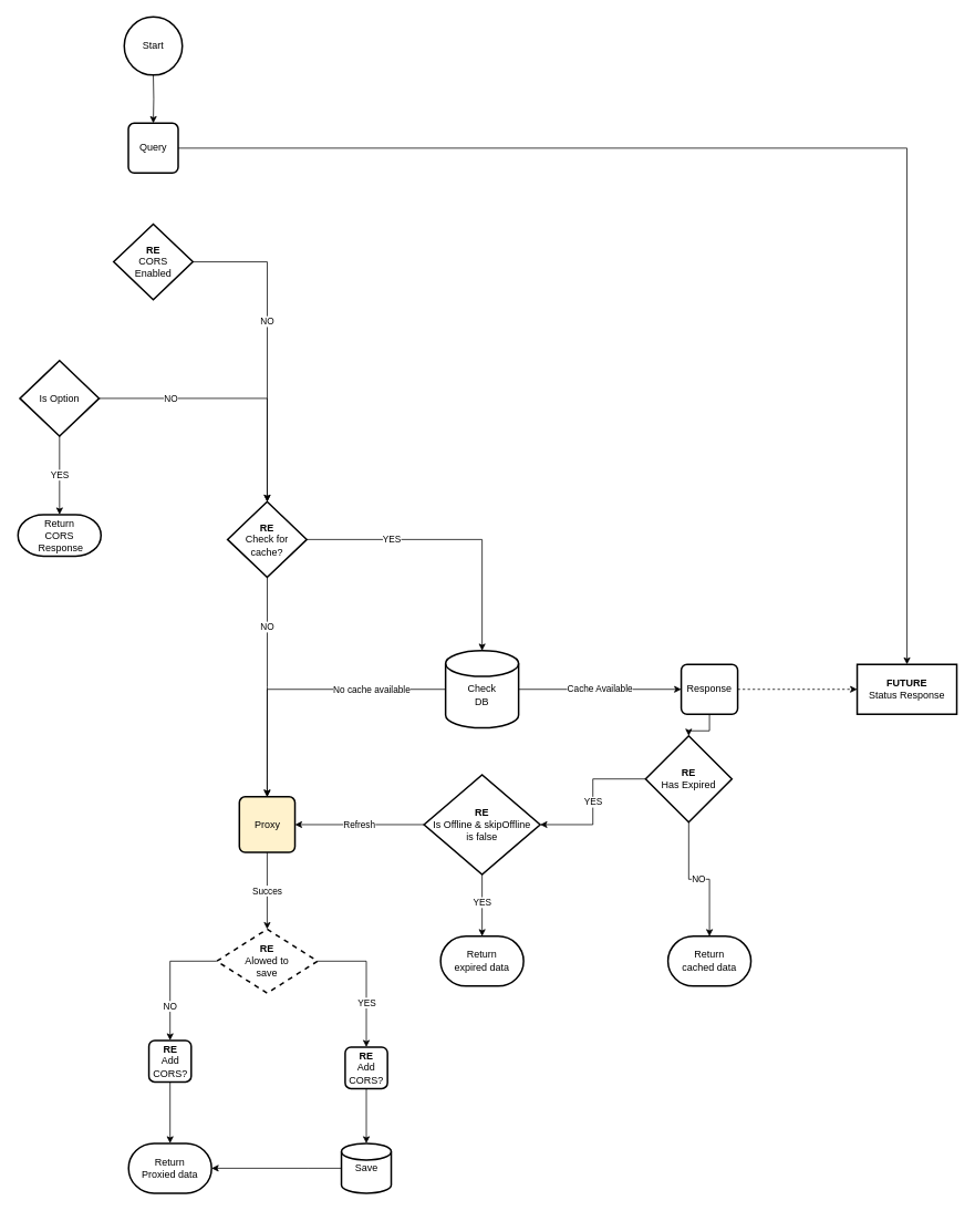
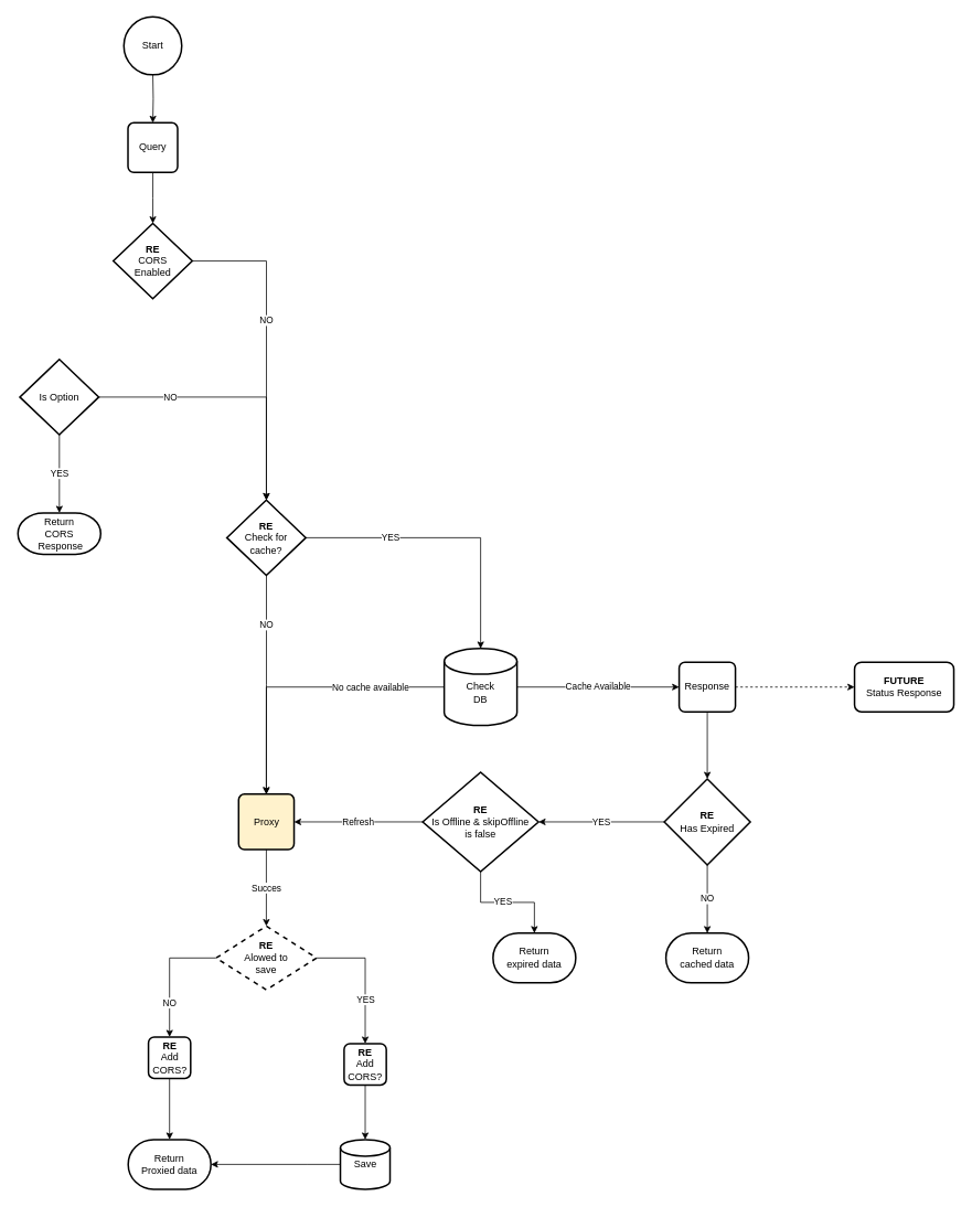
  <mxCell id="0" />
  <mxCell id="1" parent="0" />
  <mxCell id="2" value="" style="edgeStyle=orthogonalEdgeStyle;rounded=0;orthogonalLoop=1;jettySize=auto;html=1;entryX=0.5;entryY=0;entryDx=0;entryDy=0;" parent="1" target="5" edge="1"><mxGeometry relative="1" as="geometry"><mxPoint x="183.75" y="88" as="sourcePoint" /><mxPoint x="184.75" y="498" as="targetPoint" /></mxGeometry></mxCell>
  <mxCell id="3" value="&lt;div&gt;Start&lt;/div&gt;" style="strokeWidth=2;html=1;shape=mxgraph.flowchart.start_2;whiteSpace=wrap;" parent="1" vertex="1"><mxGeometry x="148.75" y="20" width="70" height="70" as="geometry" /></mxCell>
  <mxCell id="4" value="NO" style="edgeStyle=orthogonalEdgeStyle;rounded=0;orthogonalLoop=1;jettySize=auto;html=1;" parent="1" source="39" target="7" edge="1"><mxGeometry x="0.001" y="-72" relative="1" as="geometry"><mxPoint x="321" y="686" as="sourcePoint" /><mxPoint x="72" y="-72" as="offset" /></mxGeometry></mxCell>
  <mxCell id="5" value="&lt;div&gt;Query&lt;/div&gt;" style="rounded=1;whiteSpace=wrap;html=1;absoluteArcSize=1;arcSize=14;strokeWidth=2;" parent="1" vertex="1"><mxGeometry x="153.75" y="148" width="60" height="60" as="geometry" /></mxCell>
  <mxCell id="6" value="Succes" style="edgeStyle=orthogonalEdgeStyle;rounded=0;orthogonalLoop=1;jettySize=auto;html=1;entryX=0.5;entryY=0;entryDx=0;entryDy=0;" parent="1" source="7" target="30" edge="1"><mxGeometry relative="1" as="geometry"><mxPoint x="321" y="1080" as="targetPoint" /></mxGeometry></mxCell>
  <mxCell id="7" value="Proxy" style="rounded=1;whiteSpace=wrap;html=1;absoluteArcSize=1;arcSize=14;strokeWidth=2;fillColor=#fff2cc;" parent="1" vertex="1"><mxGeometry x="287.5" y="959.5" width="67" height="67" as="geometry" /></mxCell>
  <mxCell id="8" style="edgeStyle=orthogonalEdgeStyle;rounded=0;orthogonalLoop=1;jettySize=auto;html=1;entryX=1;entryY=0.5;entryDx=0;entryDy=0;entryPerimeter=0;" parent="1" source="9" target="23" edge="1"><mxGeometry relative="1" as="geometry"><Array as="points"><mxPoint x="371" y="1407" /><mxPoint x="371" y="1407" /></Array></mxGeometry></mxCell>
  <mxCell id="9" value="Save" style="strokeWidth=2;html=1;shape=mxgraph.flowchart.database;whiteSpace=wrap;" parent="1" vertex="1"><mxGeometry x="410.5" y="1377" width="60" height="60" as="geometry" /></mxCell>
  <mxCell id="10" value="" style="edgeStyle=orthogonalEdgeStyle;rounded=0;orthogonalLoop=1;jettySize=auto;html=1;" parent="1" source="12" target="16" edge="1"><mxGeometry relative="1" as="geometry" /></mxCell>
  <mxCell id="11" value="" style="edgeStyle=orthogonalEdgeStyle;rounded=0;orthogonalLoop=1;jettySize=auto;html=1;dashed=1;" parent="1" source="12" target="38" edge="1"><mxGeometry relative="1" as="geometry" /></mxCell>
  <mxCell id="12" value="Response" style="rounded=1;whiteSpace=wrap;html=1;absoluteArcSize=1;arcSize=14;strokeWidth=2;" parent="1" vertex="1"><mxGeometry x="820" y="800" width="68" height="60" as="geometry" /></mxCell>
  <mxCell id="13" value="YES" style="edgeStyle=orthogonalEdgeStyle;rounded=0;orthogonalLoop=1;jettySize=auto;html=1;entryX=0.5;entryY=0;entryDx=0;entryDy=0;entryPerimeter=0;" parent="1" source="37" target="22" edge="1"><mxGeometry x="-0.081" relative="1" as="geometry"><mxPoint x="858.5" y="1113" as="targetPoint" /><mxPoint as="offset" /></mxGeometry></mxCell>
  <mxCell id="14" value="NO" style="edgeStyle=orthogonalEdgeStyle;rounded=0;orthogonalLoop=1;jettySize=auto;html=1;" parent="1" source="16" target="24" edge="1"><mxGeometry relative="1" as="geometry" /></mxCell>
  <mxCell id="15" value="YES" style="edgeStyle=orthogonalEdgeStyle;rounded=0;orthogonalLoop=1;jettySize=auto;html=1;" parent="1" source="16" target="37" edge="1"><mxGeometry relative="1" as="geometry" /></mxCell>
- <mxCell id="16" value="&lt;b&gt;RE&lt;/b&gt;&lt;br&gt;Has Expired" style="rhombus;whiteSpace=wrap;html=1;rounded=1;strokeWidth=2;arcSize=0;" parent="1" vertex="1"><mxGeometry x="777" y="886" width="104" height="104" as="geometry" /></mxCell>
+ <mxCell id="16" value="&lt;b&gt;RE&lt;/b&gt;&lt;br&gt;Has Expired" style="rhombus;whiteSpace=wrap;html=1;rounded=1;strokeWidth=2;arcSize=0;" parent="1" vertex="1"><mxGeometry x="802" y="941" width="104" height="104" as="geometry" /></mxCell>
  <mxCell id="17" value="Cache Available" style="edgeStyle=orthogonalEdgeStyle;rounded=0;orthogonalLoop=1;jettySize=auto;html=1;entryX=0;entryY=0.5;entryDx=0;entryDy=0;exitX=1;exitY=0.5;exitDx=0;exitDy=0;exitPerimeter=0;" parent="1" source="31" target="12" edge="1"><mxGeometry relative="1" as="geometry"><mxPoint x="619" y="830" as="sourcePoint" /></mxGeometry></mxCell>
  <mxCell id="18" style="edgeStyle=orthogonalEdgeStyle;rounded=0;orthogonalLoop=1;jettySize=auto;html=1;exitX=0;exitY=0.5;exitDx=0;exitDy=0;exitPerimeter=0;" parent="1" source="31" target="7" edge="1"><mxGeometry relative="1" as="geometry"><mxPoint x="539" y="830" as="sourcePoint" /></mxGeometry></mxCell>
  <mxCell id="19" value="No cache available" style="edgeLabel;html=1;align=center;verticalAlign=middle;resizable=0;points=[];" parent="18" vertex="1" connectable="0"><mxGeometry x="-0.475" y="4" relative="1" as="geometry"><mxPoint y="-4" as="offset" /></mxGeometry></mxCell>
  <mxCell id="20" value="YES" style="edgeStyle=orthogonalEdgeStyle;rounded=0;orthogonalLoop=1;jettySize=auto;html=1;entryX=0.5;entryY=0;entryDx=0;entryDy=0;entryPerimeter=0;exitX=1;exitY=0.5;exitDx=0;exitDy=0;" parent="1" source="39" target="31" edge="1"><mxGeometry x="-0.408" relative="1" as="geometry"><mxPoint x="338" y="730" as="sourcePoint" /><mxPoint x="579" y="790" as="targetPoint" /><mxPoint as="offset" /></mxGeometry></mxCell>
  <mxCell id="21" value="&lt;div&gt;Return&lt;br&gt;CORS&lt;/div&gt;&amp;nbsp;Response" style="strokeWidth=2;html=1;shape=mxgraph.flowchart.terminator;whiteSpace=wrap;" parent="1" vertex="1"><mxGeometry x="20.75" y="619.5" width="100" height="50" as="geometry" /></mxCell>
- <mxCell id="22" value="&lt;div&gt;Return&lt;/div&gt;&lt;div&gt; expired data&lt;br&gt;&lt;/div&gt;" style="strokeWidth=2;html=1;shape=mxgraph.flowchart.terminator;whiteSpace=wrap;" parent="1" vertex="1"><mxGeometry x="530" y="1127.49" width="100" height="60" as="geometry" /></mxCell>
+ <mxCell id="22" value="&lt;div&gt;Return&lt;/div&gt;&lt;div&gt; expired data&lt;br&gt;&lt;/div&gt;" style="strokeWidth=2;html=1;shape=mxgraph.flowchart.terminator;whiteSpace=wrap;" parent="1" vertex="1"><mxGeometry x="595" y="1127.49" width="100" height="60" as="geometry" /></mxCell>
  <mxCell id="23" value="&lt;div&gt;Return &lt;br&gt;&lt;/div&gt;&lt;div&gt;Proxied data&lt;/div&gt;" style="strokeWidth=2;html=1;shape=mxgraph.flowchart.terminator;whiteSpace=wrap;" parent="1" vertex="1"><mxGeometry x="154" y="1377" width="100" height="60" as="geometry" /></mxCell>
  <mxCell id="24" value="&lt;div&gt;Return &lt;br&gt;&lt;/div&gt;&lt;div&gt;cached data&lt;/div&gt;" style="strokeWidth=2;html=1;shape=mxgraph.flowchart.terminator;whiteSpace=wrap;" parent="1" vertex="1"><mxGeometry x="804" y="1127.49" width="100" height="60" as="geometry" /></mxCell>
  <mxCell id="25" value="NO" style="edgeStyle=orthogonalEdgeStyle;rounded=0;orthogonalLoop=1;jettySize=auto;html=1;" parent="1" source="26" target="39" edge="1"><mxGeometry x="-0.146" relative="1" as="geometry"><mxPoint as="offset" /></mxGeometry></mxCell>
  <mxCell id="26" value="&lt;b&gt;RE&lt;/b&gt;&lt;br&gt;&lt;div&gt;CORS &lt;br&gt;&lt;/div&gt;&lt;div&gt;Enabled&lt;/div&gt;" style="rhombus;whiteSpace=wrap;html=1;rounded=1;strokeWidth=2;arcSize=0;" parent="1" vertex="1"><mxGeometry x="136" y="269.5" width="95.5" height="91" as="geometry" /></mxCell>
- <mxCell id="27" value="" style="edgeStyle=orthogonalEdgeStyle;rounded=0;orthogonalLoop=1;jettySize=auto;html=1;" parent="1" source="5" target="38" edge="1"><mxGeometry relative="1" as="geometry"><mxPoint x="184.75" y="346" as="sourcePoint" /><mxPoint x="184.75" y="648" as="targetPoint" /></mxGeometry></mxCell>
+ <mxCell id="27" value="" style="edgeStyle=orthogonalEdgeStyle;rounded=0;orthogonalLoop=1;jettySize=auto;html=1;" parent="1" source="5" target="26" edge="1"><mxGeometry relative="1" as="geometry"><mxPoint x="184.75" y="346" as="sourcePoint" /><mxPoint x="184.75" y="648" as="targetPoint" /></mxGeometry></mxCell>
  <mxCell id="28" value="" style="edgeStyle=orthogonalEdgeStyle;rounded=0;orthogonalLoop=1;jettySize=auto;html=1;entryX=0.5;entryY=0;entryDx=0;entryDy=0;entryPerimeter=0;" parent="1" source="34" target="9" edge="1"><mxGeometry x="0.257" relative="1" as="geometry"><mxPoint as="offset" /></mxGeometry></mxCell>
  <mxCell id="29" value="" style="edgeStyle=orthogonalEdgeStyle;rounded=0;orthogonalLoop=1;jettySize=auto;html=1;entryX=0.5;entryY=0;entryDx=0;entryDy=0;entryPerimeter=0;" parent="1" source="32" target="23" edge="1"><mxGeometry x="0.276" relative="1" as="geometry"><mxPoint as="offset" /></mxGeometry></mxCell>
  <mxCell id="30" value="&lt;b&gt;RE&lt;/b&gt;&lt;br&gt;Alowed to&lt;br&gt;save" style="rhombus;whiteSpace=wrap;html=1;rounded=1;strokeWidth=2;arcSize=0;dashed=1;" parent="1" vertex="1"><mxGeometry x="260.25" y="1119" width="121.5" height="76.99" as="geometry" /></mxCell>
  <mxCell id="31" value="&lt;div&gt;&lt;br&gt;&lt;/div&gt;&lt;div&gt;Check&lt;/div&gt;DB" style="strokeWidth=2;html=1;shape=mxgraph.flowchart.database;whiteSpace=wrap;" parent="1" vertex="1"><mxGeometry x="536" y="783.5" width="88" height="93" as="geometry" /></mxCell>
  <mxCell id="32" value="&lt;b&gt;RE&lt;/b&gt;&lt;br&gt;Add CORS?" style="rounded=1;whiteSpace=wrap;html=1;absoluteArcSize=1;arcSize=14;strokeWidth=2;" parent="1" vertex="1"><mxGeometry x="178.5" y="1253" width="51" height="50" as="geometry" /></mxCell>
  <mxCell id="33" value="NO" style="edgeStyle=orthogonalEdgeStyle;rounded=0;orthogonalLoop=1;jettySize=auto;html=1;entryX=0.5;entryY=0;entryDx=0;entryDy=0;entryPerimeter=0;exitX=0;exitY=0.5;exitDx=0;exitDy=0;" parent="1" source="30" target="32" edge="1"><mxGeometry x="0.463" relative="1" as="geometry"><mxPoint x="252" y="1152" as="sourcePoint" /><mxPoint x="204" y="1377" as="targetPoint" /><mxPoint as="offset" /></mxGeometry></mxCell>
  <mxCell id="34" value="&lt;b&gt;RE&lt;/b&gt;&lt;br&gt;Add CORS?" style="rounded=1;whiteSpace=wrap;html=1;absoluteArcSize=1;arcSize=14;strokeWidth=2;" parent="1" vertex="1"><mxGeometry x="415" y="1261" width="51" height="50" as="geometry" /></mxCell>
  <mxCell id="35" value="YES" style="edgeStyle=orthogonalEdgeStyle;rounded=0;orthogonalLoop=1;jettySize=auto;html=1;entryX=0.5;entryY=0;entryDx=0;entryDy=0;entryPerimeter=0;" parent="1" source="30" target="34" edge="1"><mxGeometry x="0.348" relative="1" as="geometry"><mxPoint x="390" y="1152" as="sourcePoint" /><mxPoint x="442" y="1377" as="targetPoint" /><mxPoint as="offset" /></mxGeometry></mxCell>
  <mxCell id="36" value="Refresh" style="edgeStyle=orthogonalEdgeStyle;rounded=0;orthogonalLoop=1;jettySize=auto;html=1;entryX=1;entryY=0.5;entryDx=0;entryDy=0;" parent="1" source="37" target="7" edge="1"><mxGeometry relative="1" as="geometry" /></mxCell>
  <mxCell id="37" value="&lt;b&gt;RE&lt;/b&gt;&lt;br&gt;Is Offline &amp;amp; skipOffline&lt;br&gt;is false" style="rhombus;whiteSpace=wrap;html=1;rounded=1;strokeWidth=2;arcSize=0;" parent="1" vertex="1"><mxGeometry x="510" y="933" width="140" height="120" as="geometry" /></mxCell>
- <mxCell id="38" value="&lt;b&gt;FUTURE&lt;/b&gt;&lt;br&gt;Status Response" style="whiteSpace=wrap;html=1;strokeWidth=2;arcSize=14;rounded=0;" parent="1" vertex="1"><mxGeometry x="1032" y="800" width="120" height="60" as="geometry" /></mxCell>
+ <mxCell id="38" value="&lt;b&gt;FUTURE&lt;/b&gt;&lt;br&gt;Status Response" style="whiteSpace=wrap;html=1;rounded=1;strokeWidth=2;arcSize=14;" parent="1" vertex="1"><mxGeometry x="1032" y="800" width="120" height="60" as="geometry" /></mxCell>
  <mxCell id="39" value="&lt;b&gt;RE&lt;/b&gt;&lt;br&gt;&lt;div&gt;Check for &lt;br&gt;&lt;/div&gt;&lt;div&gt;cache?&lt;/div&gt;" style="rhombus;whiteSpace=wrap;html=1;rounded=1;strokeWidth=2;arcSize=0;" parent="1" vertex="1"><mxGeometry x="273.25" y="604" width="95.5" height="91" as="geometry" /></mxCell>
  <mxCell id="40" value="NO" style="edgeStyle=orthogonalEdgeStyle;rounded=0;orthogonalLoop=1;jettySize=auto;html=1;entryX=0.5;entryY=0;entryDx=0;entryDy=0;" parent="1" source="42" target="39" edge="1"><mxGeometry x="-0.483" relative="1" as="geometry"><mxPoint x="1" as="offset" /></mxGeometry></mxCell>
  <mxCell id="41" value="YES" style="edgeStyle=orthogonalEdgeStyle;rounded=0;orthogonalLoop=1;jettySize=auto;html=1;" parent="1" source="42" target="21" edge="1"><mxGeometry relative="1" as="geometry" /></mxCell>
  <mxCell id="42" value="Is Option" style="rhombus;whiteSpace=wrap;html=1;rounded=1;strokeWidth=2;arcSize=0;" parent="1" vertex="1"><mxGeometry x="23" y="434" width="95.5" height="91" as="geometry" /></mxCell>
